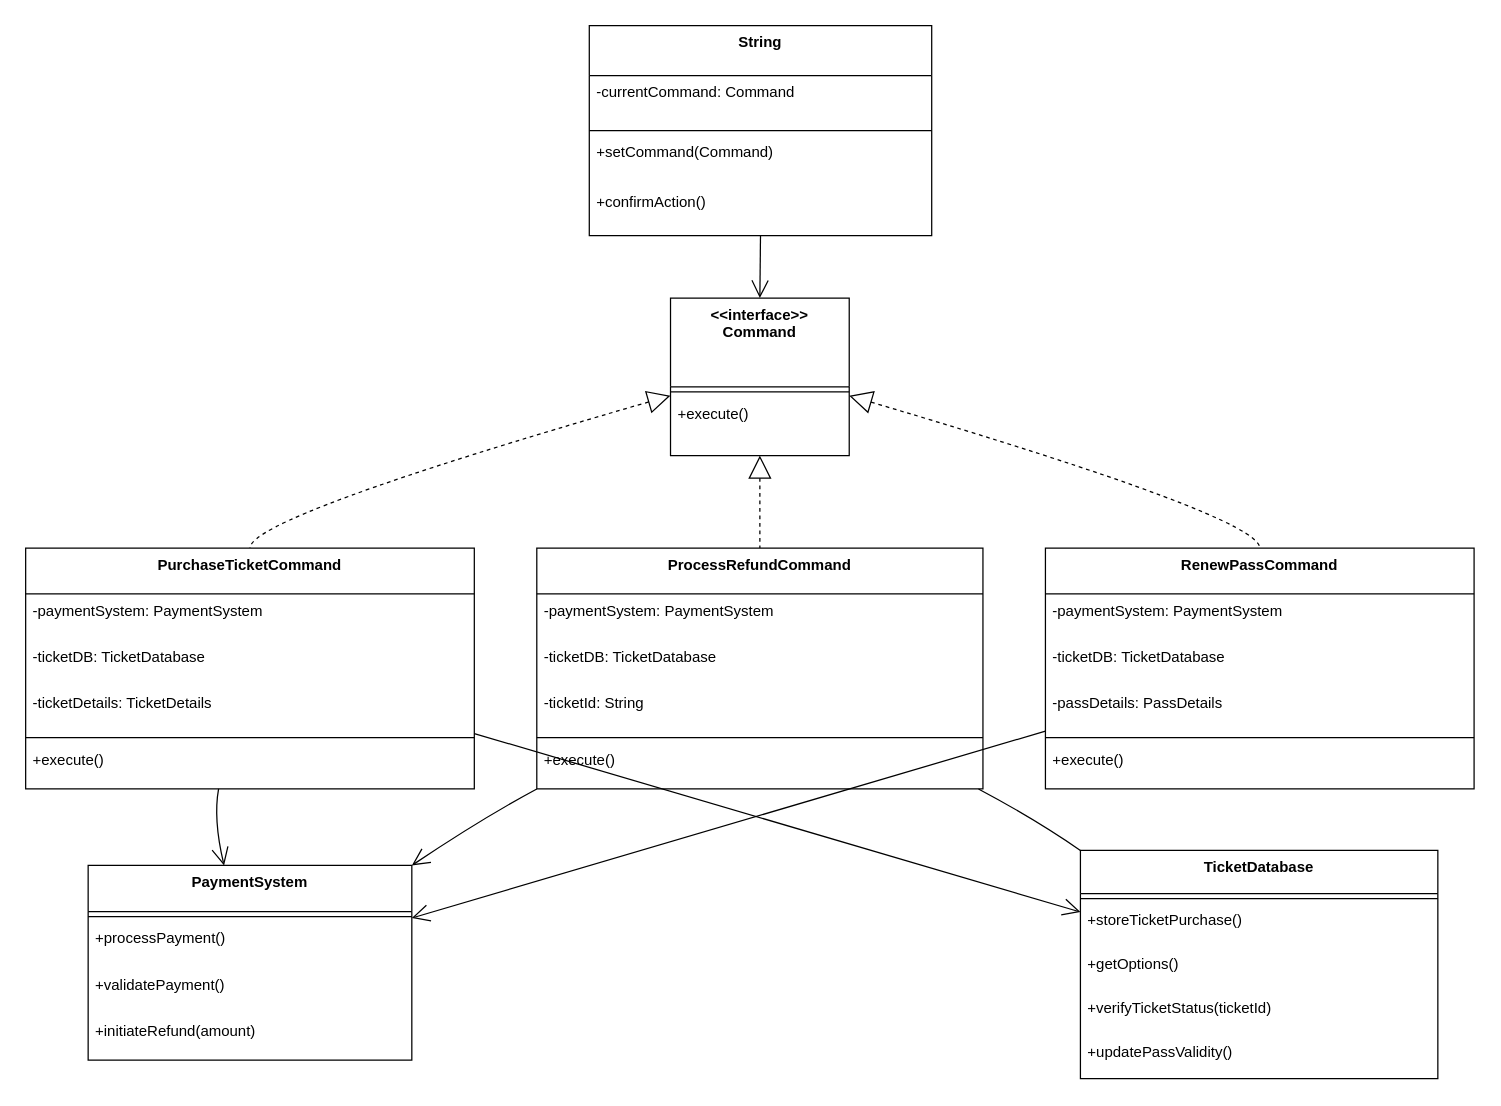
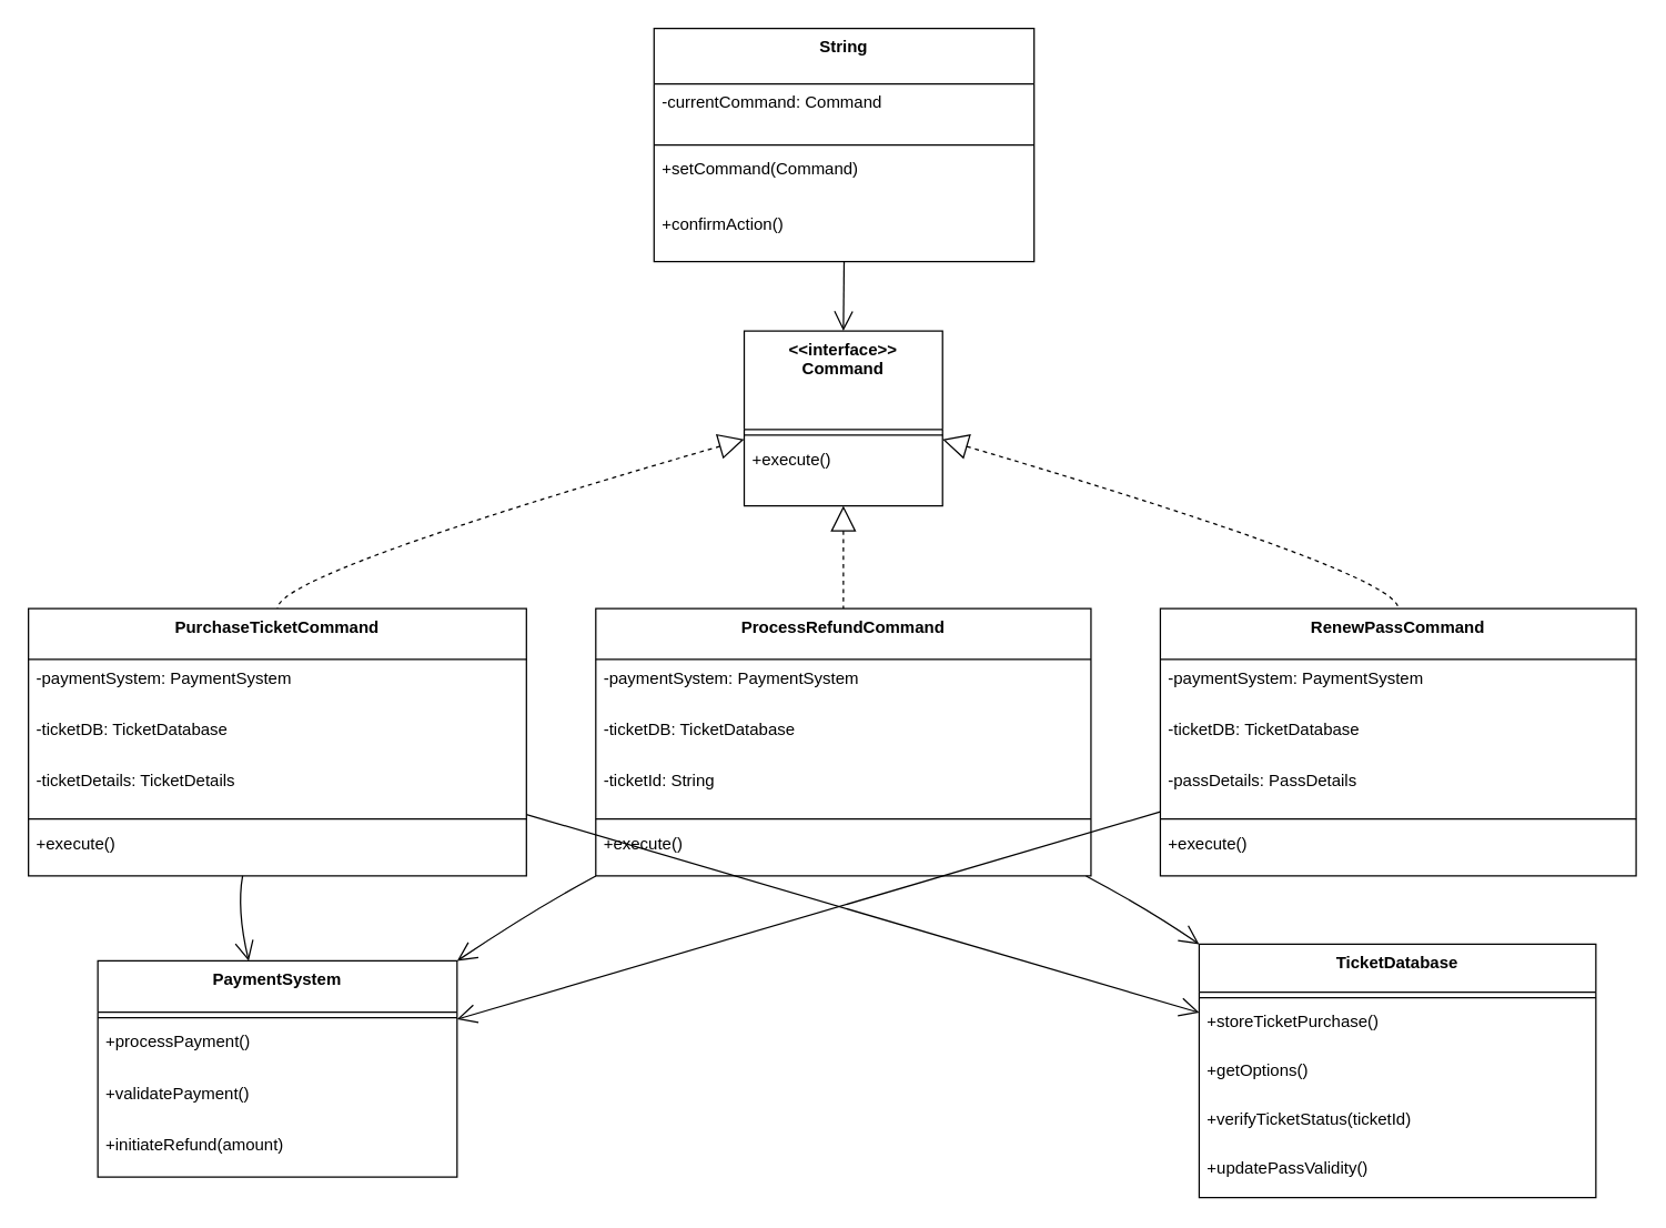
  <mxCell id="0" />
  <mxCell id="1" parent="0" />
  <mxCell id="2" value="&lt;&lt;interface&gt;&gt;&#10;Command" style="swimlane;fontStyle=1;align=center;verticalAlign=top;childLayout=stackLayout;horizontal=1;startSize=71;horizontalStack=0;resizeParent=1;resizeParentMax=0;resizeLast=0;collapsible=0;marginBottom=0;" vertex="1" parent="1"><mxGeometry x="536" y="238" width="143" height="126" as="geometry" /></mxCell>
  <mxCell id="3" style="line;strokeWidth=1;fillColor=none;align=left;verticalAlign=middle;spacingTop=-1;spacingLeft=3;spacingRight=3;rotatable=0;labelPosition=right;points=[];portConstraint=eastwest;strokeColor=inherit;" vertex="1" parent="2"><mxGeometry y="71" width="143" height="8" as="geometry" /></mxCell>
  <mxCell id="4" value="+execute()" style="text;strokeColor=none;fillColor=none;align=left;verticalAlign=top;spacingLeft=4;spacingRight=4;overflow=hidden;rotatable=0;points=[[0,0.5],[1,0.5]];portConstraint=eastwest;" vertex="1" parent="2"><mxGeometry y="79" width="143" height="47" as="geometry" /></mxCell>
  <mxCell id="5" value="PurchaseTicketCommand" style="swimlane;fontStyle=1;align=center;verticalAlign=top;childLayout=stackLayout;horizontal=1;startSize=36.8;horizontalStack=0;resizeParent=1;resizeParentMax=0;resizeLast=0;collapsible=0;marginBottom=0;" vertex="1" parent="1"><mxGeometry x="20" y="438" width="359" height="192.8" as="geometry" /></mxCell>
  <mxCell id="6" value="-paymentSystem: PaymentSystem" style="text;strokeColor=none;fillColor=none;align=left;verticalAlign=top;spacingLeft=4;spacingRight=4;overflow=hidden;rotatable=0;points=[[0,0.5],[1,0.5]];portConstraint=eastwest;" vertex="1" parent="5"><mxGeometry y="36.8" width="359" height="37" as="geometry" /></mxCell>
  <mxCell id="7" value="-ticketDB: TicketDatabase" style="text;strokeColor=none;fillColor=none;align=left;verticalAlign=top;spacingLeft=4;spacingRight=4;overflow=hidden;rotatable=0;points=[[0,0.5],[1,0.5]];portConstraint=eastwest;" vertex="1" parent="5"><mxGeometry y="73.8" width="359" height="37" as="geometry" /></mxCell>
  <mxCell id="8" value="-ticketDetails: TicketDetails" style="text;strokeColor=none;fillColor=none;align=left;verticalAlign=top;spacingLeft=4;spacingRight=4;overflow=hidden;rotatable=0;points=[[0,0.5],[1,0.5]];portConstraint=eastwest;" vertex="1" parent="5"><mxGeometry y="110.8" width="359" height="37" as="geometry" /></mxCell>
  <mxCell id="9" style="line;strokeWidth=1;fillColor=none;align=left;verticalAlign=middle;spacingTop=-1;spacingLeft=3;spacingRight=3;rotatable=0;labelPosition=right;points=[];portConstraint=eastwest;strokeColor=inherit;" vertex="1" parent="5"><mxGeometry y="147.8" width="359" height="8" as="geometry" /></mxCell>
  <mxCell id="10" value="+execute()" style="text;strokeColor=none;fillColor=none;align=left;verticalAlign=top;spacingLeft=4;spacingRight=4;overflow=hidden;rotatable=0;points=[[0,0.5],[1,0.5]];portConstraint=eastwest;" vertex="1" parent="5"><mxGeometry y="155.8" width="359" height="37" as="geometry" /></mxCell>
  <mxCell id="11" value="ProcessRefundCommand" style="swimlane;fontStyle=1;align=center;verticalAlign=top;childLayout=stackLayout;horizontal=1;startSize=36.8;horizontalStack=0;resizeParent=1;resizeParentMax=0;resizeLast=0;collapsible=0;marginBottom=0;" vertex="1" parent="1"><mxGeometry x="429" y="438" width="357" height="192.8" as="geometry" /></mxCell>
  <mxCell id="12" value="-paymentSystem: PaymentSystem" style="text;strokeColor=none;fillColor=none;align=left;verticalAlign=top;spacingLeft=4;spacingRight=4;overflow=hidden;rotatable=0;points=[[0,0.5],[1,0.5]];portConstraint=eastwest;" vertex="1" parent="11"><mxGeometry y="36.8" width="357" height="37" as="geometry" /></mxCell>
  <mxCell id="13" value="-ticketDB: TicketDatabase" style="text;strokeColor=none;fillColor=none;align=left;verticalAlign=top;spacingLeft=4;spacingRight=4;overflow=hidden;rotatable=0;points=[[0,0.5],[1,0.5]];portConstraint=eastwest;" vertex="1" parent="11"><mxGeometry y="73.8" width="357" height="37" as="geometry" /></mxCell>
  <mxCell id="14" value="-ticketId: String" style="text;strokeColor=none;fillColor=none;align=left;verticalAlign=top;spacingLeft=4;spacingRight=4;overflow=hidden;rotatable=0;points=[[0,0.5],[1,0.5]];portConstraint=eastwest;" vertex="1" parent="11"><mxGeometry y="110.8" width="357" height="37" as="geometry" /></mxCell>
  <mxCell id="15" style="line;strokeWidth=1;fillColor=none;align=left;verticalAlign=middle;spacingTop=-1;spacingLeft=3;spacingRight=3;rotatable=0;labelPosition=right;points=[];portConstraint=eastwest;strokeColor=inherit;" vertex="1" parent="11"><mxGeometry y="147.8" width="357" height="8" as="geometry" /></mxCell>
  <mxCell id="16" value="+execute()" style="text;strokeColor=none;fillColor=none;align=left;verticalAlign=top;spacingLeft=4;spacingRight=4;overflow=hidden;rotatable=0;points=[[0,0.5],[1,0.5]];portConstraint=eastwest;" vertex="1" parent="11"><mxGeometry y="155.8" width="357" height="37" as="geometry" /></mxCell>
  <mxCell id="17" value="RenewPassCommand" style="swimlane;fontStyle=1;align=center;verticalAlign=top;childLayout=stackLayout;horizontal=1;startSize=36.8;horizontalStack=0;resizeParent=1;resizeParentMax=0;resizeLast=0;collapsible=0;marginBottom=0;" vertex="1" parent="1"><mxGeometry x="836" y="438" width="343" height="192.8" as="geometry" /></mxCell>
  <mxCell id="18" value="-paymentSystem: PaymentSystem" style="text;strokeColor=none;fillColor=none;align=left;verticalAlign=top;spacingLeft=4;spacingRight=4;overflow=hidden;rotatable=0;points=[[0,0.5],[1,0.5]];portConstraint=eastwest;" vertex="1" parent="17"><mxGeometry y="36.8" width="343" height="37" as="geometry" /></mxCell>
  <mxCell id="19" value="-ticketDB: TicketDatabase" style="text;strokeColor=none;fillColor=none;align=left;verticalAlign=top;spacingLeft=4;spacingRight=4;overflow=hidden;rotatable=0;points=[[0,0.5],[1,0.5]];portConstraint=eastwest;" vertex="1" parent="17"><mxGeometry y="73.8" width="343" height="37" as="geometry" /></mxCell>
  <mxCell id="20" value="-passDetails: PassDetails" style="text;strokeColor=none;fillColor=none;align=left;verticalAlign=top;spacingLeft=4;spacingRight=4;overflow=hidden;rotatable=0;points=[[0,0.5],[1,0.5]];portConstraint=eastwest;" vertex="1" parent="17"><mxGeometry y="110.8" width="343" height="37" as="geometry" /></mxCell>
  <mxCell id="21" style="line;strokeWidth=1;fillColor=none;align=left;verticalAlign=middle;spacingTop=-1;spacingLeft=3;spacingRight=3;rotatable=0;labelPosition=right;points=[];portConstraint=eastwest;strokeColor=inherit;" vertex="1" parent="17"><mxGeometry y="147.8" width="343" height="8" as="geometry" /></mxCell>
  <mxCell id="22" value="+execute()" style="text;strokeColor=none;fillColor=none;align=left;verticalAlign=top;spacingLeft=4;spacingRight=4;overflow=hidden;rotatable=0;points=[[0,0.5],[1,0.5]];portConstraint=eastwest;" vertex="1" parent="17"><mxGeometry y="155.8" width="343" height="37" as="geometry" /></mxCell>
  <mxCell id="23" value="String" style="swimlane;fontStyle=1;align=center;verticalAlign=top;childLayout=stackLayout;horizontal=1;startSize=40;horizontalStack=0;resizeParent=1;resizeParentMax=0;resizeLast=0;collapsible=0;marginBottom=0;" vertex="1" parent="1"><mxGeometry x="471" y="20" width="274" height="168" as="geometry" /></mxCell>
  <mxCell id="24" value="-currentCommand: Command" style="text;strokeColor=none;fillColor=none;align=left;verticalAlign=top;spacingLeft=4;spacingRight=4;overflow=hidden;rotatable=0;points=[[0,0.5],[1,0.5]];portConstraint=eastwest;" vertex="1" parent="23"><mxGeometry y="40" width="274" height="40" as="geometry" /></mxCell>
  <mxCell id="25" style="line;strokeWidth=1;fillColor=none;align=left;verticalAlign=middle;spacingTop=-1;spacingLeft=3;spacingRight=3;rotatable=0;labelPosition=right;points=[];portConstraint=eastwest;strokeColor=inherit;" vertex="1" parent="23"><mxGeometry y="80" width="274" height="8" as="geometry" /></mxCell>
  <mxCell id="26" value="+setCommand(Command)" style="text;strokeColor=none;fillColor=none;align=left;verticalAlign=top;spacingLeft=4;spacingRight=4;overflow=hidden;rotatable=0;points=[[0,0.5],[1,0.5]];portConstraint=eastwest;" vertex="1" parent="23"><mxGeometry y="88" width="274" height="40" as="geometry" /></mxCell>
  <mxCell id="27" value="+confirmAction()" style="text;strokeColor=none;fillColor=none;align=left;verticalAlign=top;spacingLeft=4;spacingRight=4;overflow=hidden;rotatable=0;points=[[0,0.5],[1,0.5]];portConstraint=eastwest;" vertex="1" parent="23"><mxGeometry y="128" width="274" height="40" as="geometry" /></mxCell>
  <mxCell id="28" value="PaymentSystem" style="swimlane;fontStyle=1;align=center;verticalAlign=top;childLayout=stackLayout;horizontal=1;startSize=36.889;horizontalStack=0;resizeParent=1;resizeParentMax=0;resizeLast=0;collapsible=0;marginBottom=0;" vertex="1" parent="1"><mxGeometry x="70" y="692" width="259" height="155.889" as="geometry" /></mxCell>
  <mxCell id="29" style="line;strokeWidth=1;fillColor=none;align=left;verticalAlign=middle;spacingTop=-1;spacingLeft=3;spacingRight=3;rotatable=0;labelPosition=right;points=[];portConstraint=eastwest;strokeColor=inherit;" vertex="1" parent="28"><mxGeometry y="36.889" width="259" height="8" as="geometry" /></mxCell>
  <mxCell id="30" value="+processPayment()" style="text;strokeColor=none;fillColor=none;align=left;verticalAlign=top;spacingLeft=4;spacingRight=4;overflow=hidden;rotatable=0;points=[[0,0.5],[1,0.5]];portConstraint=eastwest;" vertex="1" parent="28"><mxGeometry y="44.889" width="259" height="37" as="geometry" /></mxCell>
  <mxCell id="31" value="+validatePayment()" style="text;strokeColor=none;fillColor=none;align=left;verticalAlign=top;spacingLeft=4;spacingRight=4;overflow=hidden;rotatable=0;points=[[0,0.5],[1,0.5]];portConstraint=eastwest;" vertex="1" parent="28"><mxGeometry y="81.889" width="259" height="37" as="geometry" /></mxCell>
  <mxCell id="32" value="+initiateRefund(amount)" style="text;strokeColor=none;fillColor=none;align=left;verticalAlign=top;spacingLeft=4;spacingRight=4;overflow=hidden;rotatable=0;points=[[0,0.5],[1,0.5]];portConstraint=eastwest;" vertex="1" parent="28"><mxGeometry y="118.889" width="259" height="37" as="geometry" /></mxCell>
  <mxCell id="33" value="TicketDatabase" style="swimlane;fontStyle=1;align=center;verticalAlign=top;childLayout=stackLayout;horizontal=1;startSize=34.545;horizontalStack=0;resizeParent=1;resizeParentMax=0;resizeLast=0;collapsible=0;marginBottom=0;" vertex="1" parent="1"><mxGeometry x="864" y="680" width="286" height="182.545" as="geometry" /></mxCell>
  <mxCell id="34" style="line;strokeWidth=1;fillColor=none;align=left;verticalAlign=middle;spacingTop=-1;spacingLeft=3;spacingRight=3;rotatable=0;labelPosition=right;points=[];portConstraint=eastwest;strokeColor=inherit;" vertex="1" parent="33"><mxGeometry y="34.545" width="286" height="8" as="geometry" /></mxCell>
  <mxCell id="35" value="+storeTicketPurchase()" style="text;strokeColor=none;fillColor=none;align=left;verticalAlign=top;spacingLeft=4;spacingRight=4;overflow=hidden;rotatable=0;points=[[0,0.5],[1,0.5]];portConstraint=eastwest;" vertex="1" parent="33"><mxGeometry y="42.545" width="286" height="35" as="geometry" /></mxCell>
  <mxCell id="36" value="+getOptions()" style="text;strokeColor=none;fillColor=none;align=left;verticalAlign=top;spacingLeft=4;spacingRight=4;overflow=hidden;rotatable=0;points=[[0,0.5],[1,0.5]];portConstraint=eastwest;" vertex="1" parent="33"><mxGeometry y="77.545" width="286" height="35" as="geometry" /></mxCell>
  <mxCell id="37" value="+verifyTicketStatus(ticketId)" style="text;strokeColor=none;fillColor=none;align=left;verticalAlign=top;spacingLeft=4;spacingRight=4;overflow=hidden;rotatable=0;points=[[0,0.5],[1,0.5]];portConstraint=eastwest;" vertex="1" parent="33"><mxGeometry y="112.545" width="286" height="35" as="geometry" /></mxCell>
  <mxCell id="38" value="+updatePassValidity()" style="text;strokeColor=none;fillColor=none;align=left;verticalAlign=top;spacingLeft=4;spacingRight=4;overflow=hidden;rotatable=0;points=[[0,0.5],[1,0.5]];portConstraint=eastwest;" vertex="1" parent="33"><mxGeometry y="147.545" width="286" height="35" as="geometry" /></mxCell>
  <mxCell id="39" value="" style="curved=1;dashed=1;startArrow=block;startSize=16;startFill=0;endArrow=none;exitX=0;exitY=0.62;entryX=0.5;entryY=0;rounded=0;" edge="1" parent="1" source="2" target="5"><mxGeometry relative="1" as="geometry"><Array as="points"><mxPoint x="200" y="413" /></Array></mxGeometry></mxCell>
  <mxCell id="40" value="" style="curved=1;dashed=1;startArrow=block;startSize=16;startFill=0;endArrow=none;exitX=0.5;exitY=1;entryX=0.5;entryY=0;rounded=0;" edge="1" parent="1" source="2" target="11"><mxGeometry relative="1" as="geometry"><Array as="points" /></mxGeometry></mxCell>
  <mxCell id="41" value="" style="curved=1;dashed=1;startArrow=block;startSize=16;startFill=0;endArrow=none;exitX=1;exitY=0.62;entryX=0.5;entryY=0;rounded=0;" edge="1" parent="1" source="2" target="17"><mxGeometry relative="1" as="geometry"><Array as="points"><mxPoint x="1007" y="413" /></Array></mxGeometry></mxCell>
  <mxCell id="42" value="" style="curved=1;startArrow=none;endArrow=open;endSize=12;exitX=0.5;exitY=1;entryX=0.5;entryY=0;rounded=0;" edge="1" parent="1" source="23" target="2"><mxGeometry relative="1" as="geometry"><Array as="points" /></mxGeometry></mxCell>
  <mxCell id="43" value="" style="curved=1;startArrow=none;endArrow=open;endSize=12;exitX=0.43;exitY=1;entryX=0.42;entryY=0;rounded=0;" edge="1" parent="1" source="5" target="28"><mxGeometry relative="1" as="geometry"><Array as="points"><mxPoint x="170" y="655" /></Array></mxGeometry></mxCell>
  <mxCell id="44" value="" style="curved=1;startArrow=none;endArrow=open;endSize=12;exitX=1;exitY=0.77;entryX=0;entryY=0.27;rounded=0;" edge="1" parent="1" source="5" target="33"><mxGeometry relative="1" as="geometry"><Array as="points"><mxPoint x="614" y="655" /></Array></mxGeometry></mxCell>
  <mxCell id="45" value="" style="curved=1;startArrow=none;endArrow=open;endSize=12;exitX=0;exitY=1;entryX=1;entryY=0;rounded=0;" edge="1" parent="1" source="11" target="28"><mxGeometry relative="1" as="geometry"><Array as="points"><mxPoint x="384" y="655" /></Array></mxGeometry></mxCell>
- <mxCell id="46" value="" style="curved=1;startArrow=none;endArrow=none;endSize=12;exitX=0.99;exitY=1;entryX=0;entryY=0;rounded=0;" edge="1" parent="1" source="11" target="33"><mxGeometry relative="1" as="geometry"><Array as="points"><mxPoint x="828" y="655" /></Array></mxGeometry></mxCell>
+ <mxCell id="46" value="" style="curved=1;startArrow=none;endArrow=open;endSize=12;exitX=0.99;exitY=1;entryX=0;entryY=0;rounded=0;" edge="1" parent="1" source="11" target="33"><mxGeometry relative="1" as="geometry"><Array as="points"><mxPoint x="828" y="655" /></Array></mxGeometry></mxCell>
  <mxCell id="47" value="" style="curved=1;startArrow=none;endArrow=open;endSize=12;exitX=0;exitY=0.76;entryX=1;entryY=0.27;rounded=0;" edge="1" parent="1" source="17" target="28"><mxGeometry relative="1" as="geometry"><Array as="points"><mxPoint x="594" y="655" /></Array></mxGeometry></mxCell>
